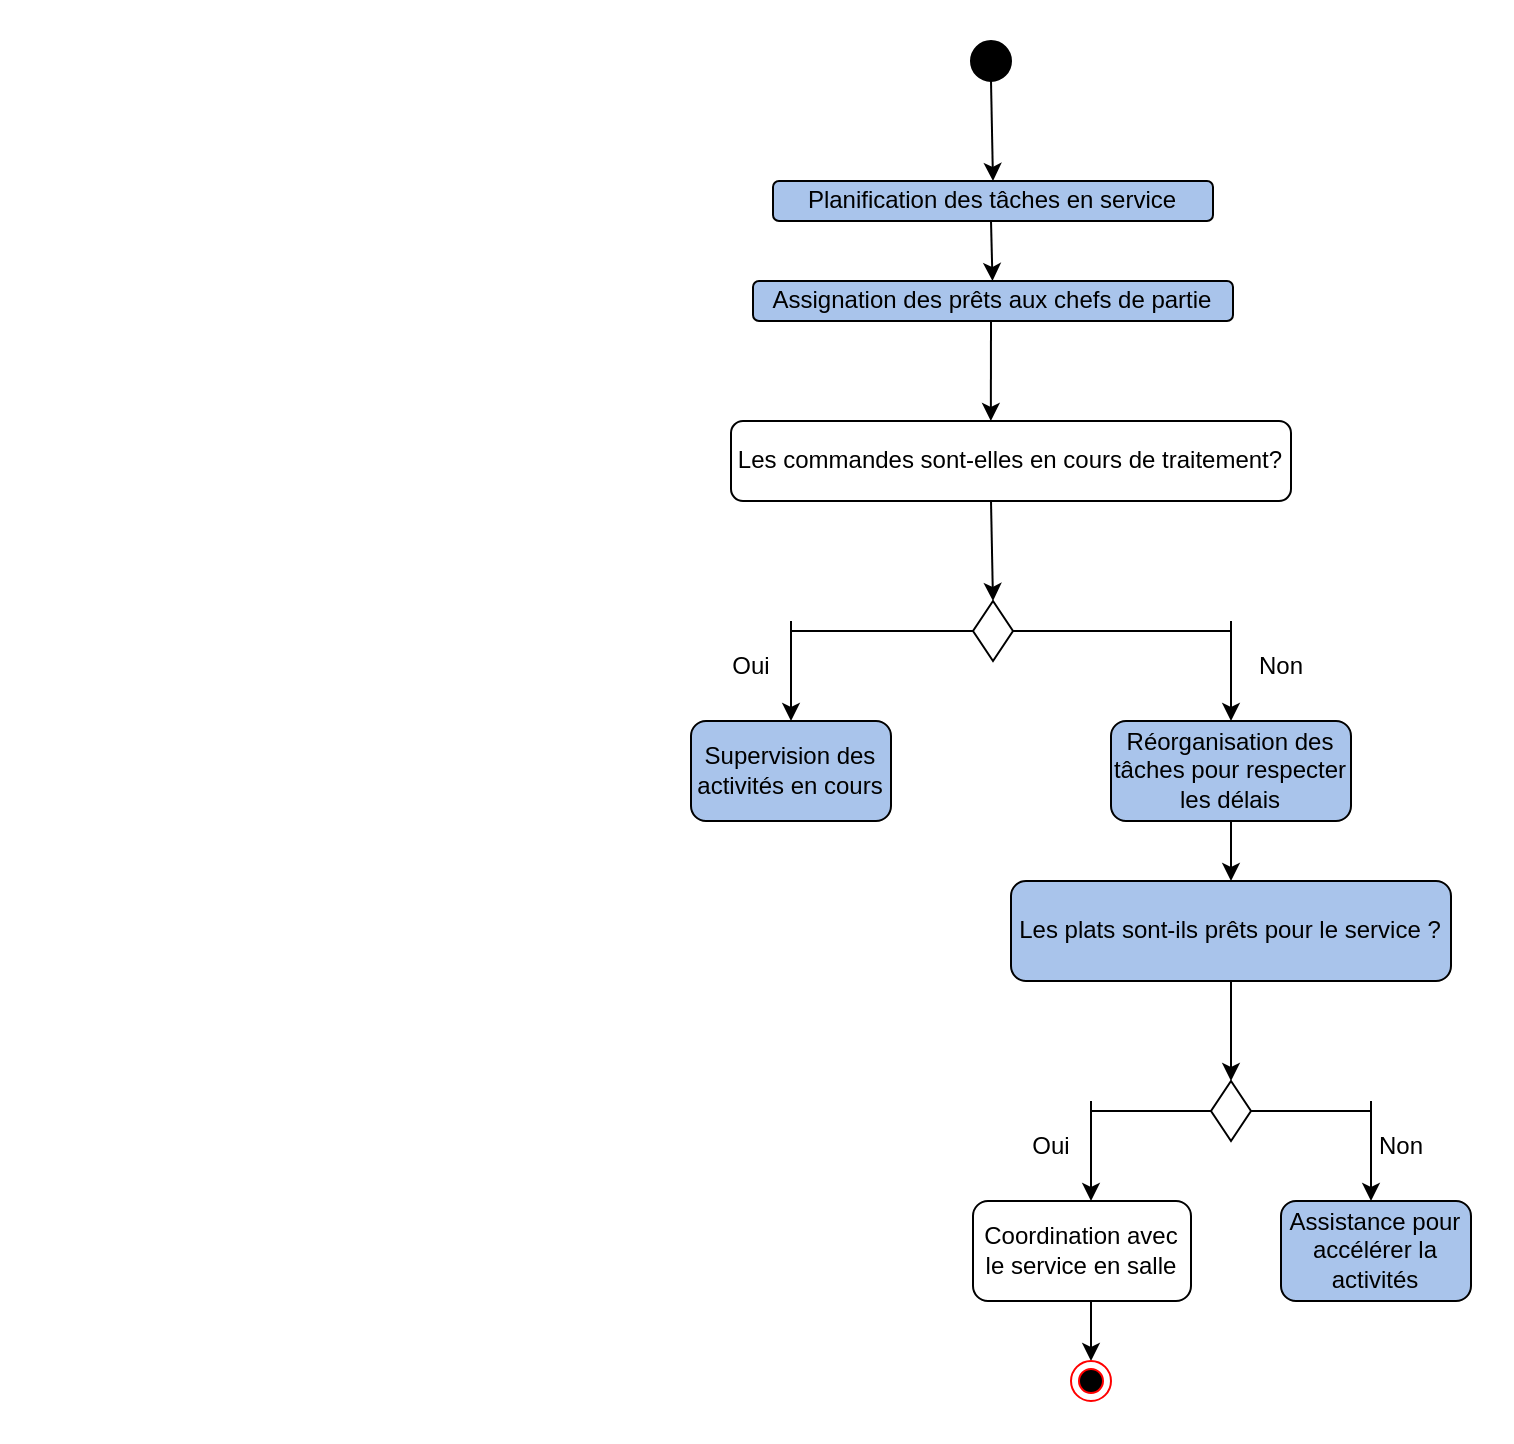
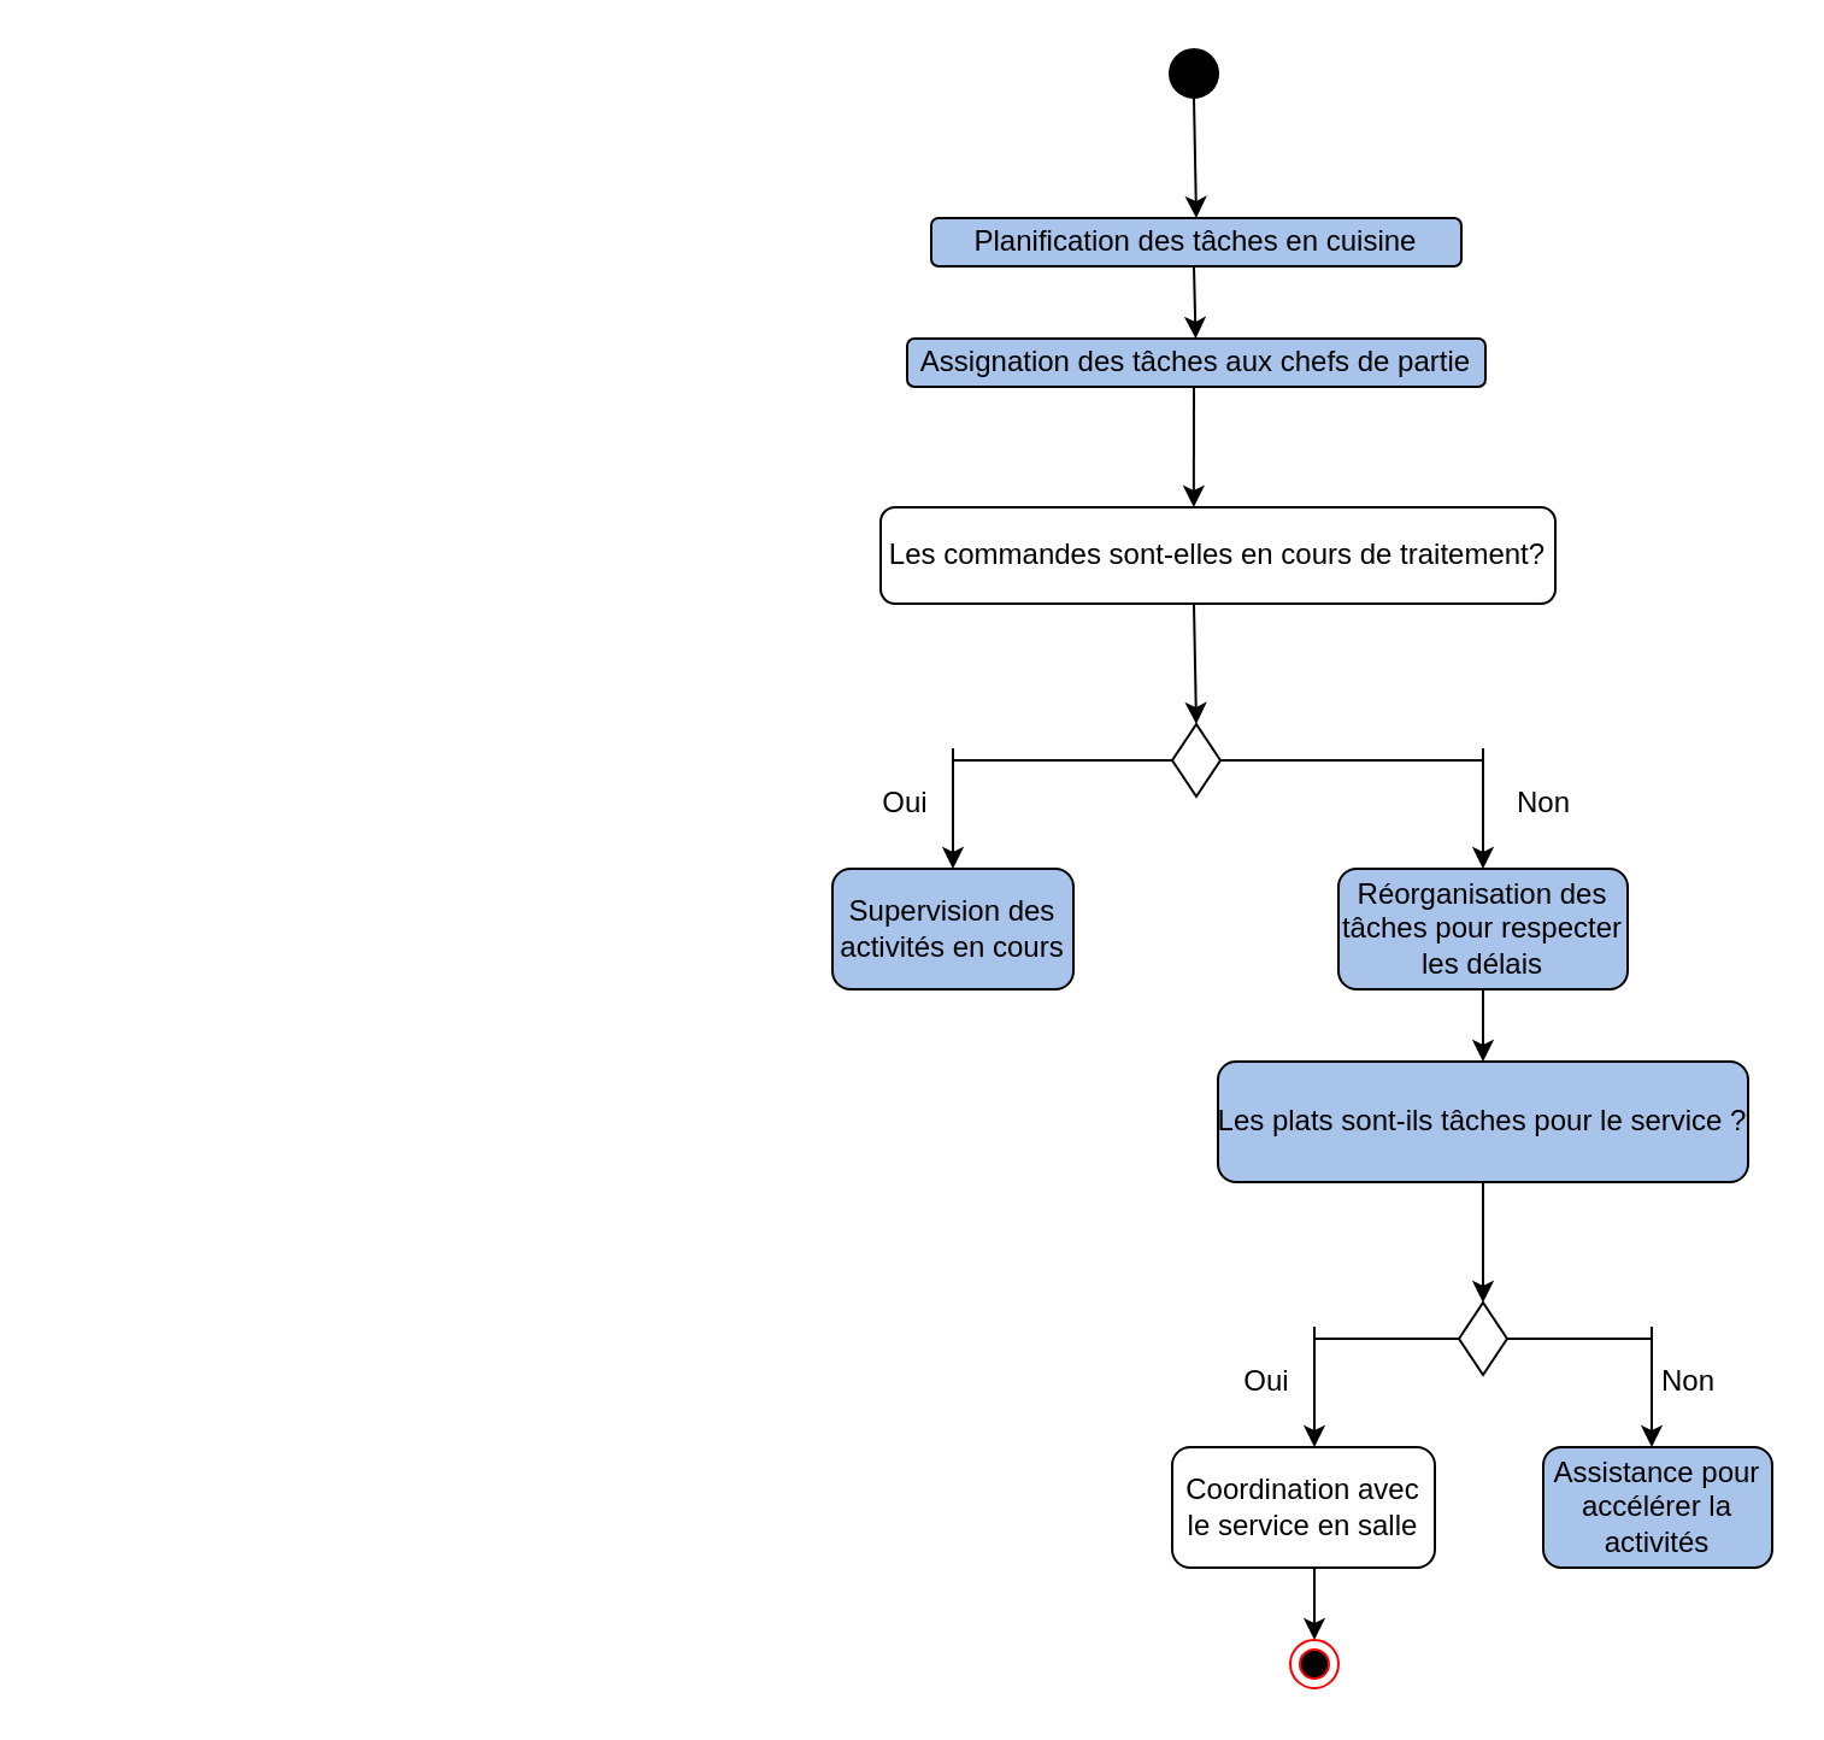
  <mxCell id="0" />
  <mxCell id="1" parent="0" />
  <mxCell id="2" value="&lt;div&gt;&lt;br&gt;&lt;/div&gt;" style="text;html=1;align=center;verticalAlign=middle;resizable=0;points=[];autosize=1;strokeColor=none;fillColor=none;" parent="1" vertex="1"><mxGeometry x="20" y="228" width="20" height="30" as="geometry" /></mxCell>
  <mxCell id="3" value="" style="ellipse;whiteSpace=wrap;html=1;aspect=fixed;fillColor=#000000;" parent="1" vertex="1"><mxGeometry x="485" y="20" width="20" height="20" as="geometry" /></mxCell>
- <mxCell id="4" value="Planification des tâches en service" style="rounded=1;whiteSpace=wrap;html=1;fillColor=#A9C4EB;" parent="1" vertex="1"><mxGeometry x="386" y="90" width="220" height="20" as="geometry" /></mxCell>
- <mxCell id="5" value="&lt;span style=&quot;text-wrap: nowrap;&quot;&gt;Assignation des prêts aux chefs de partie&lt;/span&gt;" style="rounded=1;whiteSpace=wrap;html=1;fillColor=#A9C4EB;" parent="1" vertex="1"><mxGeometry x="376" y="140" width="240" height="20" as="geometry" /></mxCell>
+ <mxCell id="4" value="Planification des tâches en cuisine" style="rounded=1;whiteSpace=wrap;html=1;fillColor=#A9C4EB;" parent="1" vertex="1"><mxGeometry x="386" y="90" width="220" height="20" as="geometry" /></mxCell>
+ <mxCell id="5" value="&lt;span style=&quot;text-wrap: nowrap;&quot;&gt;Assignation des tâches aux chefs de partie&lt;/span&gt;" style="rounded=1;whiteSpace=wrap;html=1;fillColor=#A9C4EB;" parent="1" vertex="1"><mxGeometry x="376" y="140" width="240" height="20" as="geometry" /></mxCell>
  <mxCell id="6" value="&lt;span style=&quot;text-wrap: nowrap;&quot;&gt;Les commandes sont-elles en cours de traitement?&lt;/span&gt;" style="rounded=1;whiteSpace=wrap;html=1;fillColor=#ffffff;" parent="1" vertex="1"><mxGeometry x="365" y="210" width="280" height="40" as="geometry" /></mxCell>
  <mxCell id="7" value="" style="rhombus;whiteSpace=wrap;html=1;fillColor=#FFFFFF;" parent="1" vertex="1"><mxGeometry x="486" y="300" width="20" height="30" as="geometry" /></mxCell>
  <mxCell id="8" value="" style="endArrow=classic;html=1;rounded=0;entryX=0.5;entryY=0;entryDx=0;entryDy=0;" parent="1" target="4" edge="1"><mxGeometry width="50" height="50" relative="1" as="geometry"><mxPoint x="495" y="40" as="sourcePoint" /><mxPoint x="545" y="-10" as="targetPoint" /></mxGeometry></mxCell>
  <mxCell id="9" value="" style="endArrow=classic;html=1;rounded=0;" parent="1" target="5" edge="1"><mxGeometry width="50" height="50" relative="1" as="geometry"><mxPoint x="495" y="110" as="sourcePoint" /><mxPoint x="545" y="60" as="targetPoint" /></mxGeometry></mxCell>
  <mxCell id="10" value="" style="endArrow=classic;html=1;rounded=0;entryX=0.464;entryY=0;entryDx=0;entryDy=0;entryPerimeter=0;" parent="1" target="6" edge="1"><mxGeometry width="50" height="50" relative="1" as="geometry"><mxPoint x="495" y="160" as="sourcePoint" /><mxPoint x="545" y="110" as="targetPoint" /></mxGeometry></mxCell>
  <mxCell id="11" value="" style="endArrow=classic;html=1;rounded=0;entryX=0.5;entryY=0;entryDx=0;entryDy=0;" parent="1" target="7" edge="1"><mxGeometry width="50" height="50" relative="1" as="geometry"><mxPoint x="495" y="250" as="sourcePoint" /><mxPoint x="545" y="200" as="targetPoint" /></mxGeometry></mxCell>
  <mxCell id="12" value="" style="endArrow=none;html=1;rounded=0;exitX=1;exitY=0.5;exitDx=0;exitDy=0;" parent="1" source="7" edge="1"><mxGeometry width="50" height="50" relative="1" as="geometry"><mxPoint x="505" y="320" as="sourcePoint" /><mxPoint x="615" y="315" as="targetPoint" /></mxGeometry></mxCell>
  <mxCell id="13" value="" style="endArrow=none;html=1;rounded=0;entryX=0;entryY=0.5;entryDx=0;entryDy=0;" parent="1" target="7" edge="1"><mxGeometry width="50" height="50" relative="1" as="geometry"><mxPoint x="395" y="315" as="sourcePoint" /><mxPoint x="455" y="310" as="targetPoint" /></mxGeometry></mxCell>
  <mxCell id="14" value="" style="endArrow=classic;html=1;rounded=0;" parent="1" edge="1"><mxGeometry width="50" height="50" relative="1" as="geometry"><mxPoint x="395" y="310" as="sourcePoint" /><mxPoint x="395" y="360" as="targetPoint" /></mxGeometry></mxCell>
  <mxCell id="15" value="" style="endArrow=classic;html=1;rounded=0;" parent="1" edge="1"><mxGeometry width="50" height="50" relative="1" as="geometry"><mxPoint x="615" y="310" as="sourcePoint" /><mxPoint x="615" y="360" as="targetPoint" /></mxGeometry></mxCell>
  <mxCell id="16" value="Supervision des activités en cours" style="rounded=1;whiteSpace=wrap;html=1;fillColor=#A9C4EB;" parent="1" vertex="1"><mxGeometry x="345" y="360" width="100" height="50" as="geometry" /></mxCell>
  <mxCell id="17" value="Réorganisation des tâches pour respecter les délais" style="rounded=1;whiteSpace=wrap;html=1;fillColor=#A9C4EB;" parent="1" vertex="1"><mxGeometry x="555" y="360" width="120" height="50" as="geometry" /></mxCell>
  <mxCell id="18" value="" style="endArrow=classic;html=1;rounded=0;" parent="1" edge="1"><mxGeometry width="50" height="50" relative="1" as="geometry"><mxPoint x="615" y="410" as="sourcePoint" /><mxPoint x="615" y="440" as="targetPoint" /></mxGeometry></mxCell>
  <mxCell id="19" value="" style="rhombus;whiteSpace=wrap;html=1;fillColor=#FFFFFF;" parent="1" vertex="1"><mxGeometry x="605" y="540" width="20" height="30" as="geometry" /></mxCell>
  <mxCell id="20" value="Oui" style="text;html=1;align=center;verticalAlign=middle;resizable=0;points=[];autosize=1;strokeColor=none;fillColor=none;" parent="1" vertex="1"><mxGeometry x="355" y="318" width="40" height="30" as="geometry" /></mxCell>
  <mxCell id="21" value="Non" style="text;html=1;align=center;verticalAlign=middle;resizable=0;points=[];autosize=1;strokeColor=none;fillColor=none;" parent="1" vertex="1"><mxGeometry x="615" y="318" width="50" height="30" as="geometry" /></mxCell>
  <mxCell id="22" value="" style="endArrow=none;html=1;rounded=0;exitX=1;exitY=0.5;exitDx=0;exitDy=0;" parent="1" source="19" edge="1"><mxGeometry width="50" height="50" relative="1" as="geometry"><mxPoint x="635" y="450" as="sourcePoint" /><mxPoint x="685" y="555" as="targetPoint" /></mxGeometry></mxCell>
  <mxCell id="23" value="" style="endArrow=none;html=1;rounded=0;entryX=0;entryY=0.5;entryDx=0;entryDy=0;" parent="1" target="19" edge="1"><mxGeometry width="50" height="50" relative="1" as="geometry"><mxPoint x="545" y="555" as="sourcePoint" /><mxPoint x="555" y="440" as="targetPoint" /></mxGeometry></mxCell>
  <mxCell id="24" value="" style="endArrow=classic;html=1;rounded=0;" parent="1" edge="1"><mxGeometry width="50" height="50" relative="1" as="geometry"><mxPoint x="685" y="550" as="sourcePoint" /><mxPoint x="685" y="600" as="targetPoint" /></mxGeometry></mxCell>
  <mxCell id="25" value="" style="endArrow=classic;html=1;rounded=0;" parent="1" edge="1"><mxGeometry width="50" height="50" relative="1" as="geometry"><mxPoint x="545" y="550" as="sourcePoint" /><mxPoint x="545" y="600" as="targetPoint" /></mxGeometry></mxCell>
- <mxCell id="26" value="&lt;span style=&quot;text-wrap: nowrap;&quot;&gt;Les plats sont-ils prêts pour le service ?&lt;/span&gt;" style="rounded=1;whiteSpace=wrap;html=1;fillColor=#A9C4EB;" parent="1" vertex="1"><mxGeometry x="505" y="440" width="220" height="50" as="geometry" /></mxCell>
+ <mxCell id="26" value="&lt;span style=&quot;text-wrap: nowrap;&quot;&gt;Les plats sont-ils tâches pour le service ?&lt;/span&gt;" style="rounded=1;whiteSpace=wrap;html=1;fillColor=#A9C4EB;" parent="1" vertex="1"><mxGeometry x="505" y="440" width="220" height="50" as="geometry" /></mxCell>
  <mxCell id="27" value="" style="endArrow=classic;html=1;rounded=0;entryX=0.5;entryY=0;entryDx=0;entryDy=0;" parent="1" target="19" edge="1"><mxGeometry width="50" height="50" relative="1" as="geometry"><mxPoint x="615" y="490" as="sourcePoint" /><mxPoint x="665" y="440" as="targetPoint" /></mxGeometry></mxCell>
  <mxCell id="28" value="Oui" style="text;html=1;align=center;verticalAlign=middle;resizable=0;points=[];autosize=1;strokeColor=none;fillColor=none;" parent="1" vertex="1"><mxGeometry x="505" y="558" width="40" height="30" as="geometry" /></mxCell>
  <mxCell id="29" value="Non" style="text;html=1;align=center;verticalAlign=middle;resizable=0;points=[];autosize=1;strokeColor=none;fillColor=none;" parent="1" vertex="1"><mxGeometry x="675" y="558" width="50" height="30" as="geometry" /></mxCell>
  <mxCell id="30" value="Coordination avec le service en salle" style="rounded=1;whiteSpace=wrap;html=1;fillColor=#ffffff;" parent="1" vertex="1"><mxGeometry x="486" y="600" width="109" height="50" as="geometry" /></mxCell>
  <mxCell id="31" value="Assistance pour accélérer la activités" style="rounded=1;whiteSpace=wrap;html=1;fillColor=#A9C4EB;" parent="1" vertex="1"><mxGeometry x="640" y="600" width="95" height="50" as="geometry" /></mxCell>
  <mxCell id="32" value="" style="endArrow=classic;html=1;rounded=0;" parent="1" edge="1"><mxGeometry width="50" height="50" relative="1" as="geometry"><mxPoint x="545" y="650" as="sourcePoint" /><mxPoint x="545" y="680" as="targetPoint" /></mxGeometry></mxCell>
  <mxCell id="33" value="" style="ellipse;html=1;shape=endState;fillColor=#000000;strokeColor=#ff0000;" parent="1" vertex="1"><mxGeometry x="535" y="680" width="20" height="20" as="geometry" /></mxCell>
